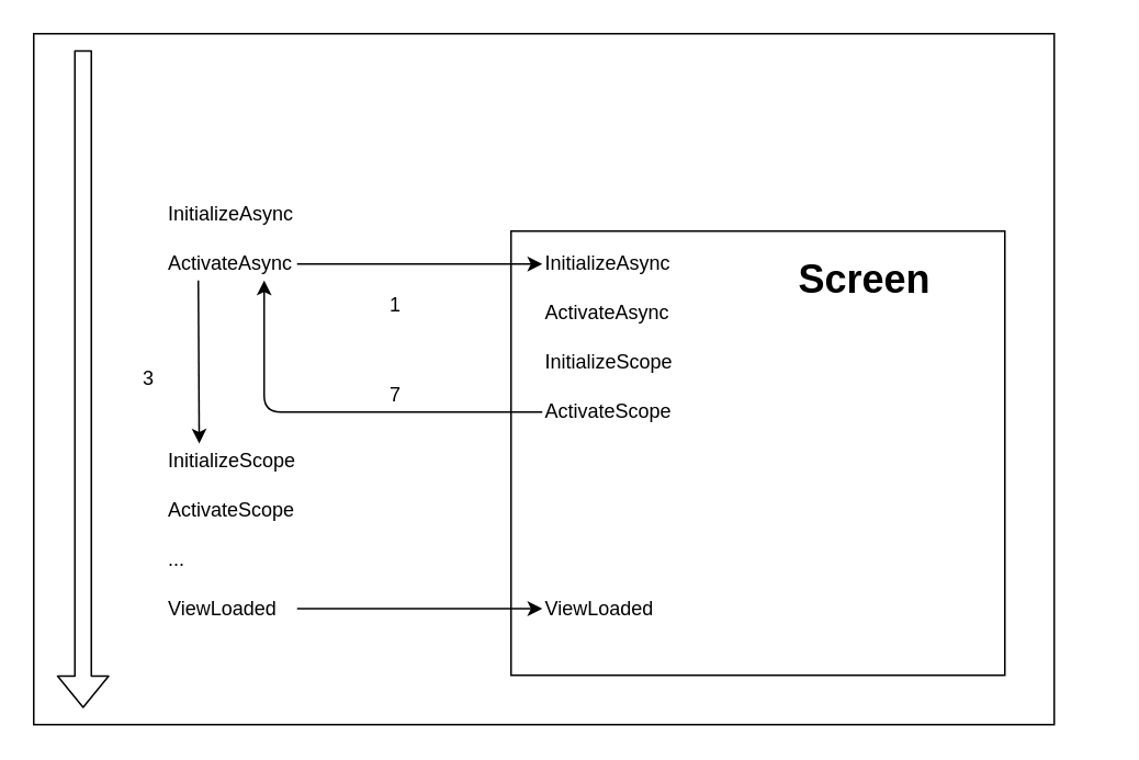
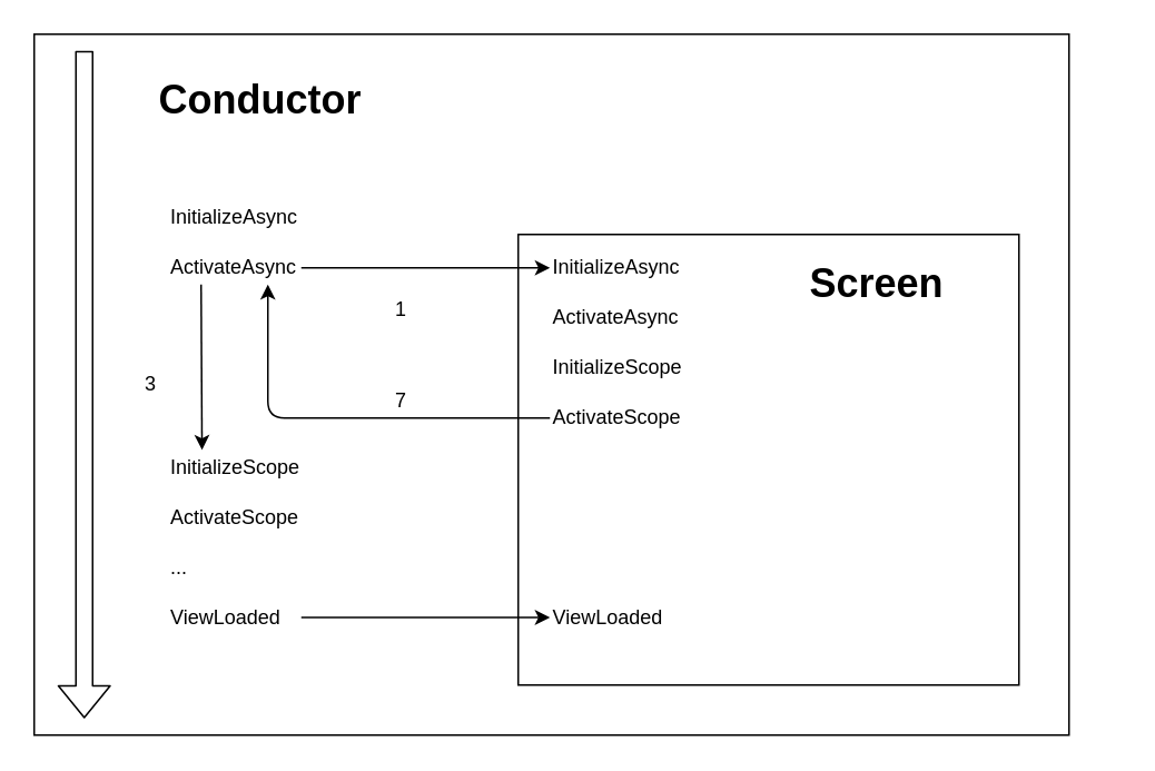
  <mxCell id="0" />
  <mxCell id="1" parent="0" />
  <mxCell id="2" value="" parent="1" style="rounded=0;whiteSpace=wrap;html=1;" vertex="1"><mxGeometry as="geometry" x="20" y="20" width="620" height="420" /></mxCell>
  <mxCell id="3" value="" parent="1" style="rounded=0;whiteSpace=wrap;html=1;" vertex="1"><mxGeometry as="geometry" x="310" y="140" width="300" height="270" /></mxCell>
+ <mxCell id="4" value="&lt;h1&gt;Conductor&lt;/h1&gt;&lt;p&gt;&lt;br&gt;&lt;/p&gt;" parent="1" style="text;html=1;strokeColor=none;fillColor=none;spacing=5;spacingTop=-20;whiteSpace=wrap;overflow=hidden;rounded=0;" vertex="1"><mxGeometry as="geometry" x="90" y="40" width="190" height="40" /></mxCell>
  <mxCell id="5" value="&lt;h1&gt;Screen&lt;/h1&gt;" parent="1" style="text;html=1;strokeColor=none;fillColor=none;spacing=5;spacingTop=-20;whiteSpace=wrap;overflow=hidden;rounded=0;" vertex="1"><mxGeometry as="geometry" x="480" y="150" width="190" height="40" /></mxCell>
  <mxCell id="6" value="InitializeAsync" parent="1" style="text;html=1;strokeColor=none;fillColor=none;align=left;verticalAlign=middle;whiteSpace=wrap;rounded=0;" vertex="1"><mxGeometry as="geometry" x="100" y="120" width="130" height="20" /></mxCell>
  <mxCell id="7" value="InitializeAsync" parent="1" style="text;html=1;strokeColor=none;fillColor=none;align=left;verticalAlign=middle;whiteSpace=wrap;rounded=0;" vertex="1"><mxGeometry as="geometry" x="329" y="150" width="130" height="20" /></mxCell>
  <mxCell id="8" value="ActivateAsync" parent="1" style="text;html=1;strokeColor=none;fillColor=none;align=left;verticalAlign=middle;whiteSpace=wrap;rounded=0;" vertex="1"><mxGeometry as="geometry" x="329" y="180" width="130" height="20" /></mxCell>
  <mxCell id="9" value="ActivateAsync" parent="1" style="text;html=1;strokeColor=none;fillColor=none;align=left;verticalAlign=middle;whiteSpace=wrap;rounded=0;" vertex="1"><mxGeometry as="geometry" x="100" y="150" width="80" height="20" /></mxCell>
  <mxCell id="10" value="" parent="1" style="shape=flexArrow;endArrow=classic;html=1;" edge="1"><mxGeometry as="geometry" width="50" height="50" relative="1"><mxPoint as="sourcePoint" x="50" y="30" /><mxPoint as="targetPoint" x="50" y="430" /></mxGeometry></mxCell>
  <mxCell id="11" value="" parent="1" style="endArrow=classic;html=1;entryX=0;entryY=0.5;entryDx=0;entryDy=0;" edge="1" source="9" target="7"><mxGeometry as="geometry" width="50" height="50" relative="1"><mxPoint as="sourcePoint" x="370" y="480" /><mxPoint as="targetPoint" x="420" y="430" /></mxGeometry></mxCell>
  <mxCell id="12" value="InitializeScope" parent="1" style="text;html=1;strokeColor=none;fillColor=none;align=left;verticalAlign=middle;whiteSpace=wrap;rounded=0;" vertex="1"><mxGeometry as="geometry" x="329" y="210" width="130" height="20" /></mxCell>
  <mxCell id="13" value="ActivateScope" parent="1" style="text;html=1;strokeColor=none;fillColor=none;align=left;verticalAlign=middle;whiteSpace=wrap;rounded=0;" vertex="1"><mxGeometry as="geometry" x="329" y="240" width="130" height="20" /></mxCell>
  <mxCell id="14" value="" parent="1" style="endArrow=classic;html=1;entryX=0.75;entryY=1;entryDx=0;entryDy=0;exitX=0;exitY=0.5;exitDx=0;exitDy=0;" edge="1" source="13" target="9"><mxGeometry as="geometry" width="50" height="50" relative="1"><mxPoint as="sourcePoint" x="115" y="275" /><mxPoint as="targetPoint" x="165" y="225" /><Array as="points"><mxPoint x="160" y="250" /></Array></mxGeometry></mxCell>
  <mxCell id="15" value="InitializeScope" parent="1" style="text;html=1;strokeColor=none;fillColor=none;align=left;verticalAlign=middle;whiteSpace=wrap;rounded=0;" vertex="1"><mxGeometry as="geometry" x="100" y="270" width="130" height="20" /></mxCell>
  <mxCell id="16" value="ActivateScope" parent="1" style="text;html=1;strokeColor=none;fillColor=none;align=left;verticalAlign=middle;whiteSpace=wrap;rounded=0;" vertex="1"><mxGeometry as="geometry" x="100" y="300" width="130" height="20" /></mxCell>
  <mxCell id="17" value="" parent="1" style="endArrow=classic;html=1;exitX=0.25;exitY=1;exitDx=0;exitDy=0;entryX=0.158;entryY=-0.043;entryDx=0;entryDy=0;entryPerimeter=0;" edge="1" source="9" target="15"><mxGeometry as="geometry" width="50" height="50" relative="1"><mxPoint as="sourcePoint" x="60" y="310" /><mxPoint as="targetPoint" x="110" y="260" /></mxGeometry></mxCell>
  <mxCell id="18" value="1" parent="1" style="text;html=1;strokeColor=none;fillColor=none;align=center;verticalAlign=middle;whiteSpace=wrap;rounded=0;" vertex="1"><mxGeometry x="220" y="175" as="geometry" width="40" height="20" /></mxCell>
  <mxCell id="19" value="7" parent="1" style="text;html=1;strokeColor=none;fillColor=none;align=center;verticalAlign=middle;whiteSpace=wrap;rounded=0;" vertex="1"><mxGeometry as="geometry" x="220" y="230" width="40" height="20" /></mxCell>
  <mxCell id="20" value="3" parent="1" style="text;html=1;strokeColor=none;fillColor=none;align=center;verticalAlign=middle;whiteSpace=wrap;rounded=0;" vertex="1"><mxGeometry x="80" y="220" as="geometry" width="20" height="20" /></mxCell>
  <mxCell id="21" value="ViewLoaded" parent="1" style="text;html=1;strokeColor=none;fillColor=none;align=left;verticalAlign=middle;whiteSpace=wrap;rounded=0;" vertex="1"><mxGeometry as="geometry" x="100" y="360" width="130" height="20" /></mxCell>
  <mxCell id="22" value="ViewLoaded" parent="1" style="text;html=1;strokeColor=none;fillColor=none;align=left;verticalAlign=middle;whiteSpace=wrap;rounded=0;" vertex="1"><mxGeometry as="geometry" x="329" y="360" width="130" height="20" /></mxCell>
  <mxCell id="23" value="" parent="1" style="endArrow=classic;html=1;entryX=0;entryY=0.5;entryDx=0;entryDy=0;" edge="1"><mxGeometry as="geometry" width="50" height="50" relative="1"><mxPoint as="sourcePoint" x="180" y="369.5" /><mxPoint as="targetPoint" x="329" y="369.5" /></mxGeometry></mxCell>
  <mxCell id="24" value="..." parent="1" style="text;html=1;strokeColor=none;fillColor=none;align=left;verticalAlign=middle;whiteSpace=wrap;rounded=0;" vertex="1"><mxGeometry as="geometry" x="100" y="330" width="130" height="20" /></mxCell>
